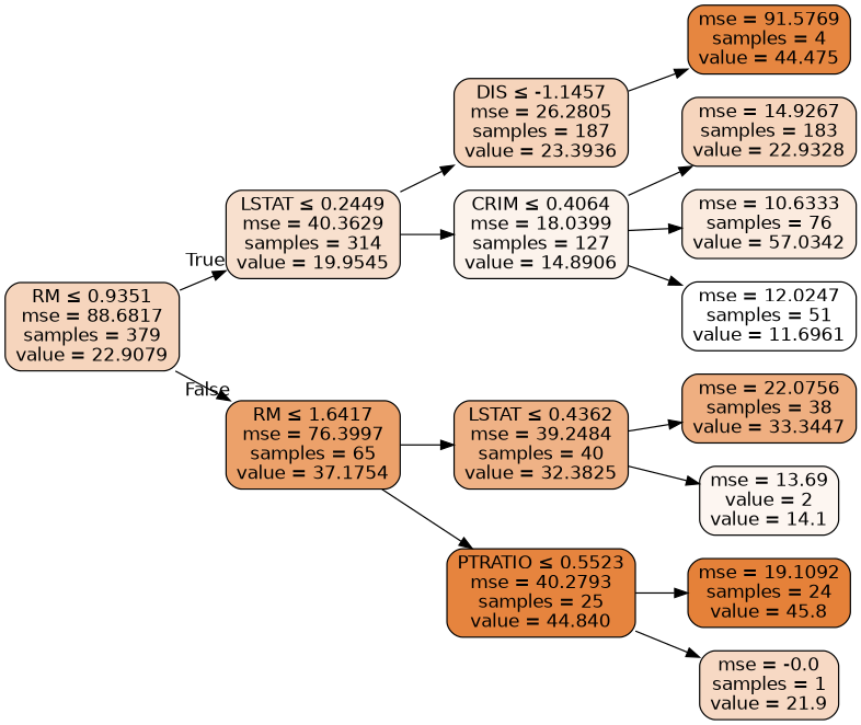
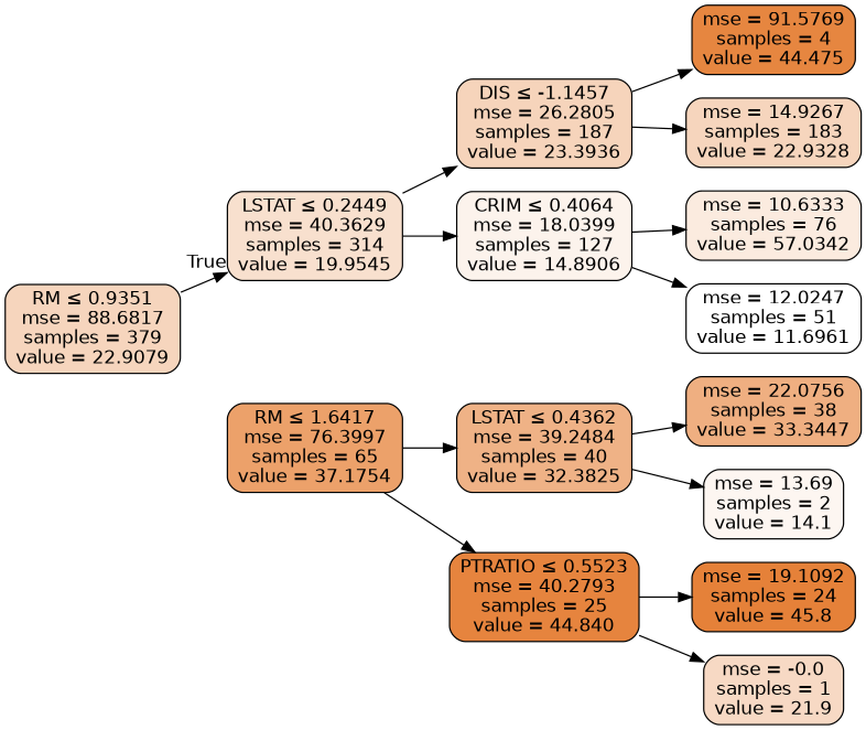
  digraph {
    rankdir=LR
    node [color=black fillcolor="#e5813954" fontname=helvetica shape=box style="filled, rounded"]
    edge [fontname=helvetica]
    n1 [label=<RM &le; 0.9351<br/>mse = 88.6817<br/>samples = 379<br/>value = 22.9079>]
    n2 [fillcolor="#e581393e" label=<LSTAT &le; 0.2449<br/>mse = 40.3629<br/>samples = 314<br/>value = 19.9545>]
    n3 [fillcolor="#e58139bf" label=<RM &le; 1.6417<br/>mse = 76.3997<br/>samples = 65<br/>value = 37.1754>]
    n4 [fillcolor="#e5813957" label=<DIS &le; -1.1457<br/>mse = 26.2805<br/>samples = 187<br/>value = 23.3936>]
    n5 [fillcolor="#e5813918" label=<CRIM &le; 0.4064<br/>mse = 18.0399<br/>samples = 127<br/>value = 14.8906>]
    n6 [fillcolor="#e581399b" label=<LSTAT &le; 0.4362<br/>mse = 39.2484<br/>samples = 40<br/>value = 32.3825>]
    n7 [fillcolor="#e58139f8" label=<PTRATIO &le; 0.5523<br/>mse = 40.2793<br/>samples = 25<br/>value = 44.840>]
    n8 [fillcolor="#e58139f5" label=<mse = 91.5769<br/>samples = 4<br/>value = 44.475>]
    n9 [label=<mse = 14.9267<br/>samples = 183<br/>value = 22.9328>]
    n10 [fillcolor="#e5813928" label=<mse = 10.6333<br/>samples = 76<br/>value = 57.0342>]
    n11 [fillcolor="#e5813900" label=<mse = 12.0247<br/>samples = 51<br/>value = 11.6961>]
    n12 [fillcolor="#e58139a2" label=<mse = 22.0756<br/>samples = 38<br/>value = 33.3447>]
-   n13 [fillcolor="#e5813912" label=<mse = 13.69<br/>value = 2<br/>value = 14.1>]
+   n13 [fillcolor="#e5813912" label=<mse = 13.69<br/>samples = 2<br/>value = 14.1>]
    n14 [fillcolor="#e58139ff" label=<mse = 19.1092<br/>samples = 24<br/>value = 45.8>]
    n15 [fillcolor="#e581394c" label=<mse = -0.0<br/>samples = 1<br/>value = 21.9>]
    n1 -> n2 [headlabel=True labelangle=45 labeldistance=2.5]
-   n1 -> n3 [headlabel=False labelangle=-45 labeldistance=2.5]
    n2 -> n4
    n2 -> n5
    n3 -> n6
    n3 -> n7
    n4 -> n8
-   n5 -> n9
+   n4 -> n9
    n5 -> n10
    n5 -> n11
    n6 -> n12
    n6 -> n13
    n7 -> n14
    n7 -> n15
  }
